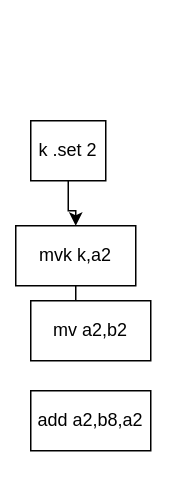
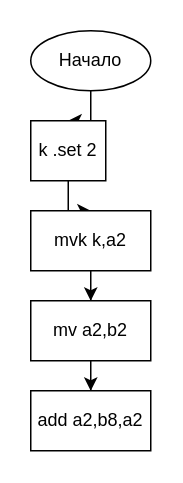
  <mxCell id="0" />
  <mxCell id="1" parent="0" />
+ <mxCell id="2" style="edgeStyle=orthogonalEdgeStyle;rounded=0;orthogonalLoop=1;jettySize=auto;html=1;entryX=0.5;entryY=0;entryDx=0;entryDy=0;" edge="1" parent="1" source="3" target="5"><mxGeometry relative="1" as="geometry" /></mxCell>
+ <mxCell id="3" value="Начало" style="ellipse;whiteSpace=wrap;html=1;" vertex="1" parent="1"><mxGeometry x="20" y="20" width="80" height="40" as="geometry" /></mxCell>
  <mxCell id="4" style="edgeStyle=orthogonalEdgeStyle;rounded=0;orthogonalLoop=1;jettySize=auto;html=1;entryX=0.5;entryY=0;entryDx=0;entryDy=0;" edge="1" parent="1" source="5" target="7"><mxGeometry relative="1" as="geometry" /></mxCell>
  <mxCell id="5" value="k .set 2" style="rounded=0;whiteSpace=wrap;html=1;" vertex="1" parent="1"><mxGeometry x="20" y="80" width="50" height="40" as="geometry" /></mxCell>
  <mxCell id="6" style="edgeStyle=orthogonalEdgeStyle;rounded=0;orthogonalLoop=1;jettySize=auto;html=1;entryX=0.5;entryY=0;entryDx=0;entryDy=0;" edge="1" parent="1" source="7" target="9"><mxGeometry relative="1" as="geometry" /></mxCell>
- <mxCell id="7" value="mvk k,a2" style="rounded=0;whiteSpace=wrap;html=1;" vertex="1" parent="1"><mxGeometry x="10" y="150" width="80" height="40" as="geometry" /></mxCell>
+ <mxCell id="7" value="mvk k,a2" style="rounded=0;whiteSpace=wrap;html=1;" vertex="1" parent="1"><mxGeometry x="20" y="140" width="80" height="40" as="geometry" /></mxCell>
+ <mxCell id="8" value="" style="edgeStyle=orthogonalEdgeStyle;rounded=0;orthogonalLoop=1;jettySize=auto;html=1;" edge="1" parent="1" source="9" target="10"><mxGeometry relative="1" as="geometry" /></mxCell>
  <mxCell id="9" value="mv a2,b2" style="rounded=0;whiteSpace=wrap;html=1;" vertex="1" parent="1"><mxGeometry x="20" y="200" width="80" height="40" as="geometry" /></mxCell>
  <mxCell id="10" value="add a2,b8,a2" style="rounded=0;whiteSpace=wrap;html=1;" vertex="1" parent="1"><mxGeometry x="20" y="260" width="80" height="40" as="geometry" /></mxCell>
